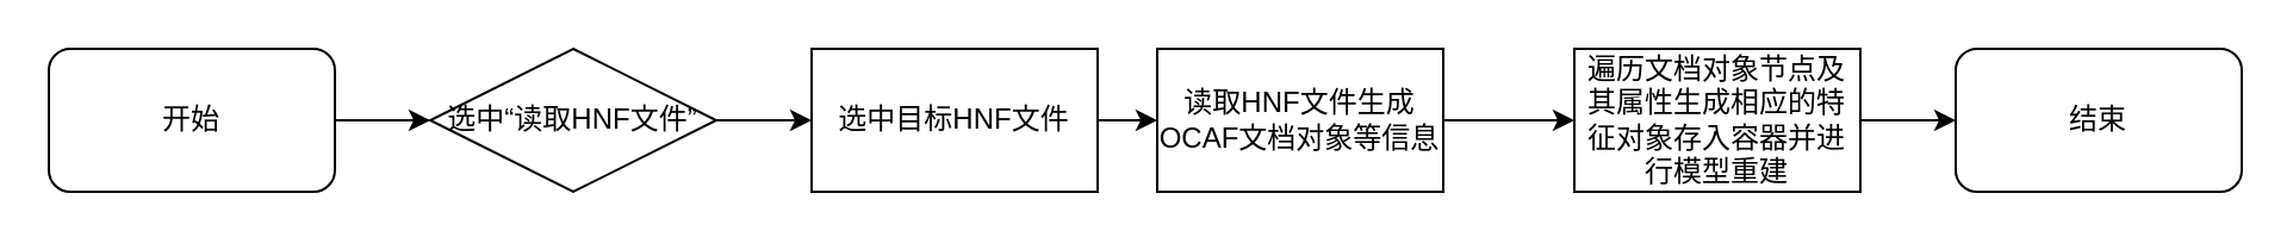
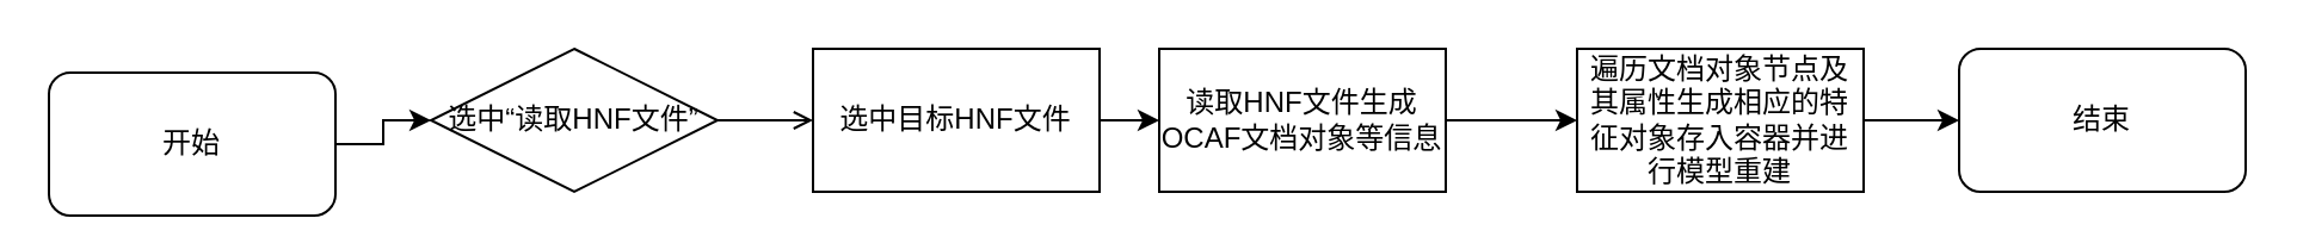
  <mxCell id="0" />
  <mxCell id="1" parent="0" />
  <mxCell id="2" value="" style="edgeStyle=orthogonalEdgeStyle;rounded=0;orthogonalLoop=1;jettySize=auto;html=1;" edge="1" parent="1" source="3" target="5"><mxGeometry relative="1" as="geometry" /></mxCell>
- <mxCell id="3" value="开始" style="rounded=1;whiteSpace=wrap;html=1;" vertex="1" parent="1"><mxGeometry x="20" y="20" width="120" height="60" as="geometry" /></mxCell>
- <mxCell id="4" value="" style="edgeStyle=orthogonalEdgeStyle;rounded=0;orthogonalLoop=1;jettySize=auto;html=1;" edge="1" parent="1" source="5" target="7"><mxGeometry relative="1" as="geometry" /></mxCell>
+ <mxCell id="3" value="开始" style="rounded=1;whiteSpace=wrap;html=1;" vertex="1" parent="1"><mxGeometry x="20" y="30" width="120" height="60" as="geometry" /></mxCell>
+ <mxCell id="4" value="" style="edgeStyle=orthogonalEdgeStyle;rounded=0;orthogonalLoop=1;jettySize=auto;html=1;endArrow=open;" edge="1" parent="1" source="5" target="7"><mxGeometry relative="1" as="geometry" /></mxCell>
  <mxCell id="5" value="选中“读取HNF文件”" style="rhombus;whiteSpace=wrap;html=1;" vertex="1" parent="1"><mxGeometry x="180" y="20" width="120" height="60" as="geometry" /></mxCell>
  <mxCell id="6" value="" style="edgeStyle=orthogonalEdgeStyle;rounded=0;orthogonalLoop=1;jettySize=auto;html=1;" edge="1" parent="1" source="7" target="9"><mxGeometry relative="1" as="geometry" /></mxCell>
  <mxCell id="7" value="选中目标HNF文件" style="rounded=0;whiteSpace=wrap;html=1;" vertex="1" parent="1"><mxGeometry x="340" y="20" width="120" height="60" as="geometry" /></mxCell>
  <mxCell id="8" value="" style="edgeStyle=orthogonalEdgeStyle;rounded=0;orthogonalLoop=1;jettySize=auto;html=1;" edge="1" parent="1" source="9" target="11"><mxGeometry relative="1" as="geometry" /></mxCell>
  <mxCell id="9" value="读取HNF文件生成OCAF文档对象等信息" style="rounded=0;whiteSpace=wrap;html=1;" vertex="1" parent="1"><mxGeometry x="485" y="20" width="120" height="60" as="geometry" /></mxCell>
  <mxCell id="10" value="" style="edgeStyle=orthogonalEdgeStyle;rounded=0;orthogonalLoop=1;jettySize=auto;html=1;entryX=0;entryY=0.5;entryDx=0;entryDy=0;" edge="1" parent="1" source="11" target="12"><mxGeometry relative="1" as="geometry"><mxPoint x="880" y="50" as="targetPoint" /></mxGeometry></mxCell>
  <mxCell id="11" value="遍历文档对象节点及其属性生成相应的特征对象存入容器并进行模型重建" style="whiteSpace=wrap;html=1;rounded=0;" vertex="1" parent="1"><mxGeometry x="660" y="20" width="120" height="60" as="geometry" /></mxCell>
  <mxCell id="12" value="结束" style="rounded=1;whiteSpace=wrap;html=1;" vertex="1" parent="1"><mxGeometry x="820" y="20" width="120" height="60" as="geometry" /></mxCell>
